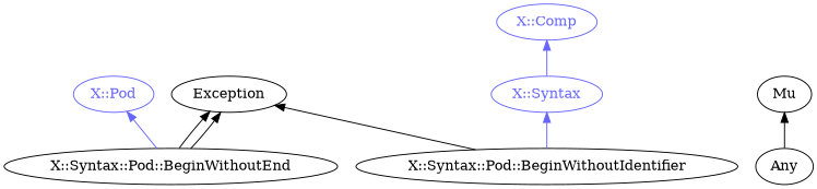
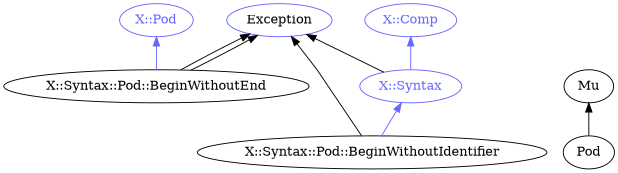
  digraph {
    bgcolor="#FFFFFF"
    fontname="DejaVu Serif"
    rankdir=BT
    splines=polyline
    node [color="#000000" fontcolor="#000000" fontname="DejaVu Serif"]
    edge [color="#000000" fontname="DejaVu Serif"]
    "X::Pod" [color="#6666FF" fontcolor="#6666FF"]
-   Any
+   Any [label=Pod]
    Mu
    "X::Comp" [color="#6666FF" fontcolor="#6666FF"]
    "X::Syntax" [color="#6666FF" fontcolor="#6666FF"]
-   Exception
+   Exception [color="#6666FF"]
    "X::Syntax::Pod::BeginWithoutIdentifier"
    "X::Syntax::Pod::BeginWithoutEnd"
    Any -> Mu
    "X::Syntax" -> "X::Comp" [color="#6666FF"]
+   "X::Syntax" -> Exception
    "X::Syntax::Pod::BeginWithoutIdentifier" -> "X::Syntax" [color="#6666FF"]
    "X::Syntax::Pod::BeginWithoutIdentifier" -> Exception
    "X::Syntax::Pod::BeginWithoutEnd" -> "X::Pod" [color="#6666FF"]
    "X::Syntax::Pod::BeginWithoutEnd" -> Exception
    "X::Syntax::Pod::BeginWithoutEnd" -> Exception
  }
